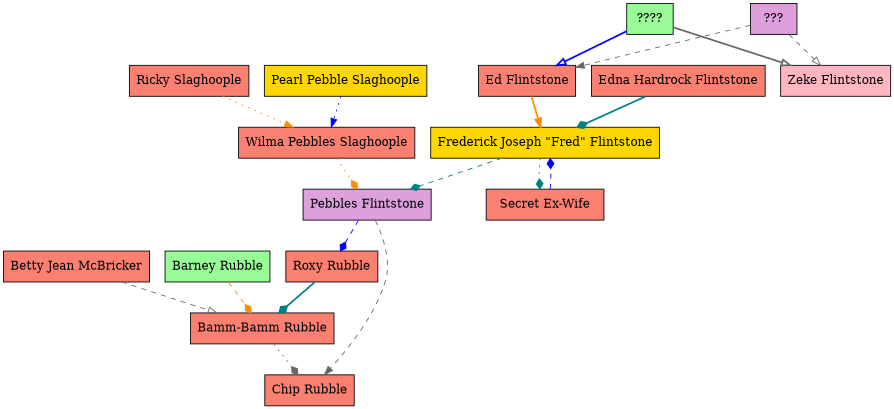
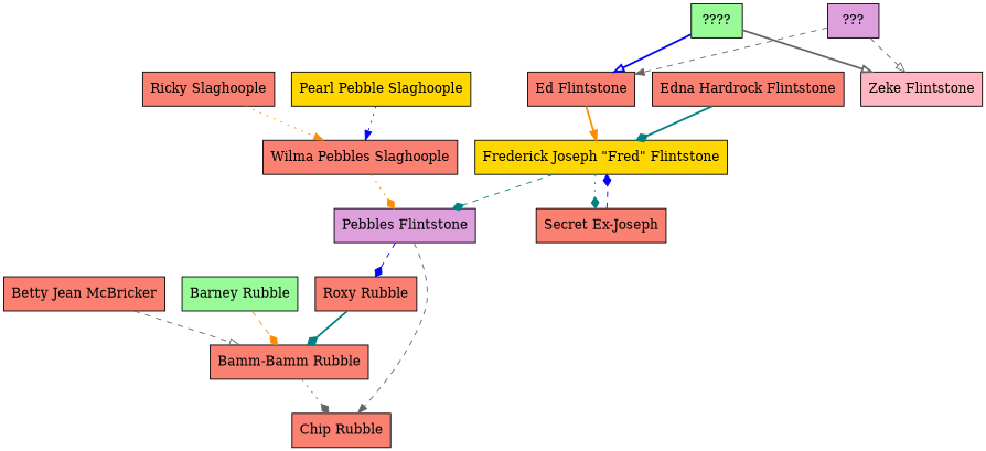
  digraph {
    node [fillcolor=salmon shape=box style=filled]
    edge [arrowhead=diamond color=gray40 style=dashed]
    n1 [label="Betty Jean McBricker"]
    n2 [label="Bamm-Bamm Rubble"]
    n3 [label="Chip Rubble"]
    n4 [fillcolor=palegreen label="Barney Rubble"]
    n5 [fillcolor=lightpink label="Zeke Flintstone"]
    n6 [label="Roxy Rubble"]
    n7 [fillcolor=gold label="Pearl Pebble Slaghoople"]
    n8 [label="Wilma Pebbles Slaghoople"]
    n9 [fillcolor=plum label="Pebbles Flintstone"]
-   n10 [label="Secret Ex-Wife"]
+   n10 [label="Secret Ex-Joseph"]
    n11 [fillcolor=gold label="Frederick Joseph \"Fred\" Flintstone"]
    n12 [label="Ricky Slaghoople"]
    n13 [label="Ed Flintstone"]
    n14 [label="Edna Hardrock Flintstone"]
    n15 [fillcolor=palegreen label="????"]
    n16 [fillcolor=plum label="???"]
    n1 -> n2 [arrowhead=onormal]
    n2 -> n3 [style=dotted]
    n4 -> n2 [color=darkorange]
    n6 -> n2 [color=teal style=bold]
    n7 -> n8 [arrowhead=normal color=blue style=dotted]
    n8 -> n9 [color=darkorange style=dotted]
    n9 -> n3 [arrowhead=normal]
    n9 -> n6 [color=blue]
    n10 -> n11 [color=blue]
    n11 -> n9 [color=teal]
    n11 -> n10 [color=teal style=dotted]
    n12 -> n8 [arrowhead=normal color=darkorange style=dotted]
    n13 -> n11 [arrowhead=normal color=darkorange style=bold]
    n14 -> n11 [color=teal style=bold]
    n15 -> n5 [arrowhead=onormal style=bold]
    n15 -> n13 [arrowhead=onormal color=blue style=bold]
    n16 -> n5 [arrowhead=onormal]
    n16 -> n13 [arrowhead=normal]
  }
